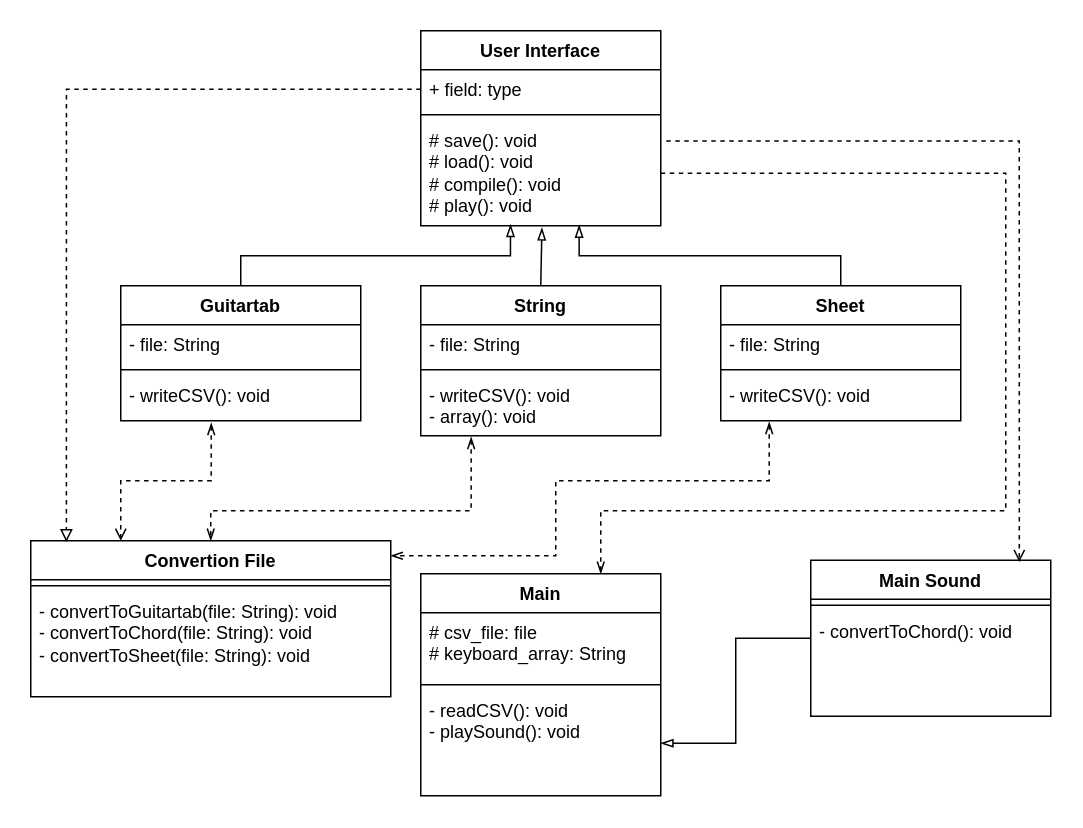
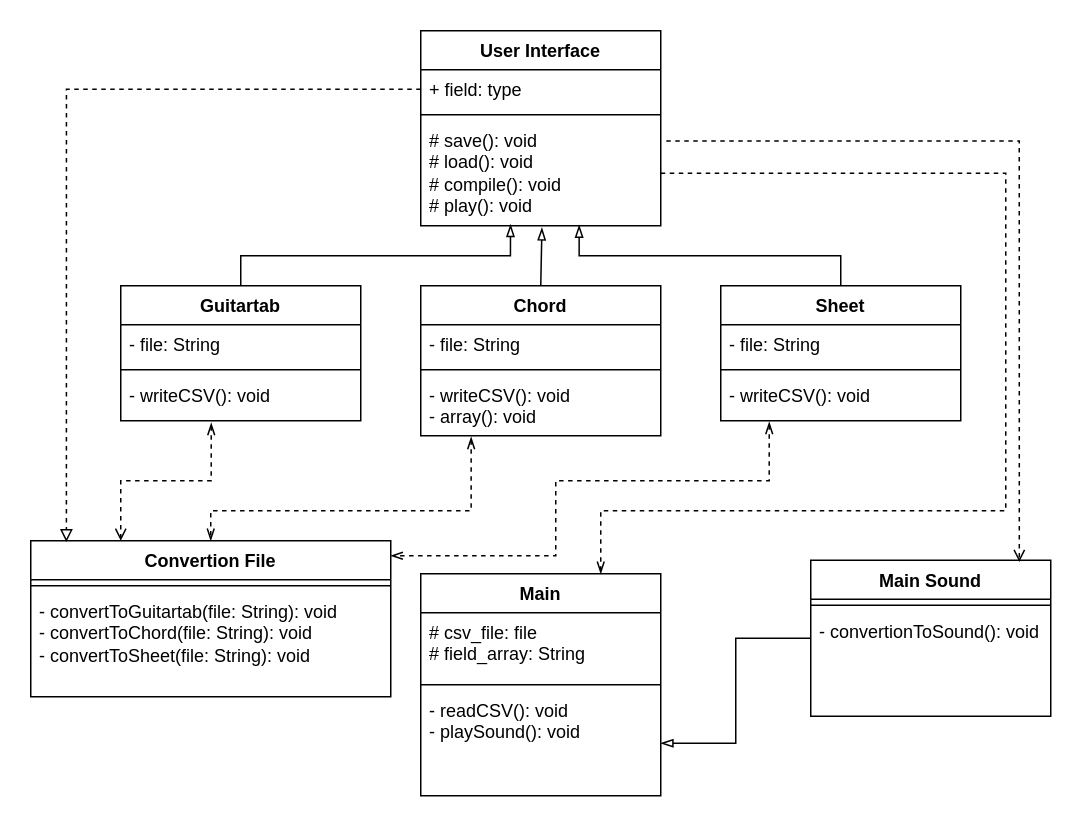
  <mxCell id="0" />
  <mxCell id="1" parent="0" />
  <mxCell id="2" style="edgeStyle=orthogonalEdgeStyle;rounded=0;orthogonalLoop=1;jettySize=auto;html=1;exitX=0.374;exitY=0.987;exitDx=0;exitDy=0;endArrow=none;endFill=0;startArrow=blockThin;startFill=0;exitPerimeter=0;" edge="1" parent="1" source="6" target="7"><mxGeometry relative="1" as="geometry" /></mxCell>
  <mxCell id="3" value="User Interface" style="swimlane;fontStyle=1;align=center;verticalAlign=top;childLayout=stackLayout;horizontal=1;startSize=26;horizontalStack=0;resizeParent=1;resizeParentMax=0;resizeLast=0;collapsible=1;marginBottom=0;whiteSpace=wrap;html=1;" vertex="1" parent="1"><mxGeometry x="280" y="20" width="160" height="130" as="geometry"><mxRectangle x="430" y="190" width="120" height="30" as="alternateBounds" /></mxGeometry></mxCell>
  <mxCell id="4" value="+ field: type" style="text;strokeColor=none;fillColor=none;align=left;verticalAlign=top;spacingLeft=4;spacingRight=4;overflow=hidden;rotatable=0;points=[[0,0.5],[1,0.5]];portConstraint=eastwest;whiteSpace=wrap;html=1;" vertex="1" parent="3"><mxGeometry y="26" width="160" height="26" as="geometry" /></mxCell>
  <mxCell id="5" value="" style="line;strokeWidth=1;fillColor=none;align=left;verticalAlign=middle;spacingTop=-1;spacingLeft=3;spacingRight=3;rotatable=0;labelPosition=right;points=[];portConstraint=eastwest;strokeColor=inherit;" vertex="1" parent="3"><mxGeometry y="52" width="160" height="8" as="geometry" /></mxCell>
  <mxCell id="6" value="# save(): void&lt;div&gt;# load(): void&lt;/div&gt;&lt;div&gt;# compile(): void&lt;/div&gt;&lt;div&gt;# play(): void&lt;/div&gt;" style="text;strokeColor=none;fillColor=none;align=left;verticalAlign=top;spacingLeft=4;spacingRight=4;overflow=hidden;rotatable=0;points=[[0,0.5],[1,0.5]];portConstraint=eastwest;whiteSpace=wrap;html=1;" vertex="1" parent="3"><mxGeometry y="60" width="160" height="70" as="geometry" /></mxCell>
  <mxCell id="7" value="Guitartab" style="swimlane;fontStyle=1;align=center;verticalAlign=top;childLayout=stackLayout;horizontal=1;startSize=26;horizontalStack=0;resizeParent=1;resizeParentMax=0;resizeLast=0;collapsible=1;marginBottom=0;whiteSpace=wrap;html=1;" vertex="1" parent="1"><mxGeometry x="80" y="190" width="160" height="90" as="geometry"><mxRectangle x="430" y="190" width="120" height="30" as="alternateBounds" /></mxGeometry></mxCell>
  <mxCell id="8" value="- file: String" style="text;strokeColor=none;fillColor=none;align=left;verticalAlign=top;spacingLeft=4;spacingRight=4;overflow=hidden;rotatable=0;points=[[0,0.5],[1,0.5]];portConstraint=eastwest;whiteSpace=wrap;html=1;" vertex="1" parent="7"><mxGeometry y="26" width="160" height="26" as="geometry" /></mxCell>
  <mxCell id="9" value="" style="line;strokeWidth=1;fillColor=none;align=left;verticalAlign=middle;spacingTop=-1;spacingLeft=3;spacingRight=3;rotatable=0;labelPosition=right;points=[];portConstraint=eastwest;strokeColor=inherit;" vertex="1" parent="7"><mxGeometry y="52" width="160" height="8" as="geometry" /></mxCell>
  <mxCell id="10" value="- writeCSV(): void" style="text;strokeColor=none;fillColor=none;align=left;verticalAlign=top;spacingLeft=4;spacingRight=4;overflow=hidden;rotatable=0;points=[[0,0.5],[1,0.5]];portConstraint=eastwest;whiteSpace=wrap;html=1;" vertex="1" parent="7"><mxGeometry y="60" width="160" height="30" as="geometry" /></mxCell>
  <mxCell id="11" value="Sheet" style="swimlane;fontStyle=1;align=center;verticalAlign=top;childLayout=stackLayout;horizontal=1;startSize=26;horizontalStack=0;resizeParent=1;resizeParentMax=0;resizeLast=0;collapsible=1;marginBottom=0;whiteSpace=wrap;html=1;" vertex="1" parent="1"><mxGeometry x="480" y="190" width="160" height="90" as="geometry"><mxRectangle x="430" y="190" width="120" height="30" as="alternateBounds" /></mxGeometry></mxCell>
  <mxCell id="12" value="- file: String" style="text;strokeColor=none;fillColor=none;align=left;verticalAlign=top;spacingLeft=4;spacingRight=4;overflow=hidden;rotatable=0;points=[[0,0.5],[1,0.5]];portConstraint=eastwest;whiteSpace=wrap;html=1;" vertex="1" parent="11"><mxGeometry y="26" width="160" height="26" as="geometry" /></mxCell>
  <mxCell id="13" value="" style="line;strokeWidth=1;fillColor=none;align=left;verticalAlign=middle;spacingTop=-1;spacingLeft=3;spacingRight=3;rotatable=0;labelPosition=right;points=[];portConstraint=eastwest;strokeColor=inherit;" vertex="1" parent="11"><mxGeometry y="52" width="160" height="8" as="geometry" /></mxCell>
  <mxCell id="14" value="- writeCSV(): void" style="text;strokeColor=none;fillColor=none;align=left;verticalAlign=top;spacingLeft=4;spacingRight=4;overflow=hidden;rotatable=0;points=[[0,0.5],[1,0.5]];portConstraint=eastwest;whiteSpace=wrap;html=1;" vertex="1" parent="11"><mxGeometry y="60" width="160" height="30" as="geometry" /></mxCell>
- <mxCell id="15" value="String" style="swimlane;fontStyle=1;align=center;verticalAlign=top;childLayout=stackLayout;horizontal=1;startSize=26;horizontalStack=0;resizeParent=1;resizeParentMax=0;resizeLast=0;collapsible=1;marginBottom=0;whiteSpace=wrap;html=1;" vertex="1" parent="1"><mxGeometry x="280" y="190" width="160" height="100" as="geometry"><mxRectangle x="430" y="190" width="120" height="30" as="alternateBounds" /></mxGeometry></mxCell>
+ <mxCell id="15" value="Chord" style="swimlane;fontStyle=1;align=center;verticalAlign=top;childLayout=stackLayout;horizontal=1;startSize=26;horizontalStack=0;resizeParent=1;resizeParentMax=0;resizeLast=0;collapsible=1;marginBottom=0;whiteSpace=wrap;html=1;" vertex="1" parent="1"><mxGeometry x="280" y="190" width="160" height="100" as="geometry"><mxRectangle x="430" y="190" width="120" height="30" as="alternateBounds" /></mxGeometry></mxCell>
  <mxCell id="16" value="- file: String" style="text;strokeColor=none;fillColor=none;align=left;verticalAlign=top;spacingLeft=4;spacingRight=4;overflow=hidden;rotatable=0;points=[[0,0.5],[1,0.5]];portConstraint=eastwest;whiteSpace=wrap;html=1;" vertex="1" parent="15"><mxGeometry y="26" width="160" height="26" as="geometry" /></mxCell>
  <mxCell id="17" value="" style="line;strokeWidth=1;fillColor=none;align=left;verticalAlign=middle;spacingTop=-1;spacingLeft=3;spacingRight=3;rotatable=0;labelPosition=right;points=[];portConstraint=eastwest;strokeColor=inherit;" vertex="1" parent="15"><mxGeometry y="52" width="160" height="8" as="geometry" /></mxCell>
  <mxCell id="18" value="- writeCSV(): void&lt;div&gt;- array(): void&lt;/div&gt;" style="text;strokeColor=none;fillColor=none;align=left;verticalAlign=top;spacingLeft=4;spacingRight=4;overflow=hidden;rotatable=0;points=[[0,0.5],[1,0.5]];portConstraint=eastwest;whiteSpace=wrap;html=1;" vertex="1" parent="15"><mxGeometry y="60" width="160" height="40" as="geometry" /></mxCell>
  <mxCell id="19" style="edgeStyle=orthogonalEdgeStyle;rounded=0;orthogonalLoop=1;jettySize=auto;html=1;exitX=0.5;exitY=0;exitDx=0;exitDy=0;entryX=0.505;entryY=1.019;entryDx=0;entryDy=0;entryPerimeter=0;endArrow=blockThin;endFill=0;" edge="1" parent="1" source="15" target="6"><mxGeometry relative="1" as="geometry" /></mxCell>
  <mxCell id="20" style="edgeStyle=orthogonalEdgeStyle;rounded=0;orthogonalLoop=1;jettySize=auto;html=1;exitX=0.5;exitY=0;exitDx=0;exitDy=0;entryX=0.66;entryY=0.994;entryDx=0;entryDy=0;entryPerimeter=0;endArrow=blockThin;endFill=0;" edge="1" parent="1" source="11" target="6"><mxGeometry relative="1" as="geometry" /></mxCell>
  <mxCell id="21" value="Main" style="swimlane;fontStyle=1;align=center;verticalAlign=top;childLayout=stackLayout;horizontal=1;startSize=26;horizontalStack=0;resizeParent=1;resizeParentMax=0;resizeLast=0;collapsible=1;marginBottom=0;whiteSpace=wrap;html=1;" vertex="1" parent="1"><mxGeometry x="280" y="382" width="160" height="148" as="geometry"><mxRectangle x="430" y="190" width="120" height="30" as="alternateBounds" /></mxGeometry></mxCell>
- <mxCell id="22" value="# csv_file: file&lt;div&gt;# keyboard_array: String&lt;/div&gt;" style="text;strokeColor=none;fillColor=none;align=left;verticalAlign=top;spacingLeft=4;spacingRight=4;overflow=hidden;rotatable=0;points=[[0,0.5],[1,0.5]];portConstraint=eastwest;whiteSpace=wrap;html=1;" vertex="1" parent="21"><mxGeometry y="26" width="160" height="44" as="geometry" /></mxCell>
+ <mxCell id="22" value="# csv_file: file&lt;div&gt;# field_array: String&lt;/div&gt;" style="text;strokeColor=none;fillColor=none;align=left;verticalAlign=top;spacingLeft=4;spacingRight=4;overflow=hidden;rotatable=0;points=[[0,0.5],[1,0.5]];portConstraint=eastwest;whiteSpace=wrap;html=1;" vertex="1" parent="21"><mxGeometry y="26" width="160" height="44" as="geometry" /></mxCell>
  <mxCell id="23" value="" style="line;strokeWidth=1;fillColor=none;align=left;verticalAlign=middle;spacingTop=-1;spacingLeft=3;spacingRight=3;rotatable=0;labelPosition=right;points=[];portConstraint=eastwest;strokeColor=inherit;" vertex="1" parent="21"><mxGeometry y="70" width="160" height="8" as="geometry" /></mxCell>
  <mxCell id="24" value="- readCSV(): void&lt;div&gt;- playSound(): void&lt;/div&gt;&lt;div&gt;&lt;div&gt;&lt;br&gt;&lt;/div&gt;&lt;/div&gt;" style="text;strokeColor=none;fillColor=none;align=left;verticalAlign=top;spacingLeft=4;spacingRight=4;overflow=hidden;rotatable=0;points=[[0,0.5],[1,0.5]];portConstraint=eastwest;whiteSpace=wrap;html=1;" vertex="1" parent="21"><mxGeometry y="78" width="160" height="70" as="geometry" /></mxCell>
  <mxCell id="25" style="edgeStyle=orthogonalEdgeStyle;rounded=0;orthogonalLoop=1;jettySize=auto;html=1;exitX=1;exitY=0.5;exitDx=0;exitDy=0;entryX=0.75;entryY=0;entryDx=0;entryDy=0;dashed=1;endArrow=openThin;endFill=0;" edge="1" parent="1" source="6" target="21"><mxGeometry relative="1" as="geometry"><Array as="points"><mxPoint x="670" y="115" /><mxPoint x="670" y="340" /><mxPoint x="400" y="340" /></Array></mxGeometry></mxCell>
  <mxCell id="26" value="" style="edgeStyle=orthogonalEdgeStyle;rounded=0;orthogonalLoop=1;jettySize=auto;html=1;endArrow=blockThin;endFill=0;" edge="1" parent="1" source="27" target="24"><mxGeometry relative="1" as="geometry" /></mxCell>
  <mxCell id="27" value="Main Sound" style="swimlane;fontStyle=1;align=center;verticalAlign=top;childLayout=stackLayout;horizontal=1;startSize=26;horizontalStack=0;resizeParent=1;resizeParentMax=0;resizeLast=0;collapsible=1;marginBottom=0;whiteSpace=wrap;html=1;" vertex="1" parent="1"><mxGeometry x="540" y="373" width="160" height="104" as="geometry"><mxRectangle x="430" y="190" width="120" height="30" as="alternateBounds" /></mxGeometry></mxCell>
  <mxCell id="28" value="" style="line;strokeWidth=1;fillColor=none;align=left;verticalAlign=middle;spacingTop=-1;spacingLeft=3;spacingRight=3;rotatable=0;labelPosition=right;points=[];portConstraint=eastwest;strokeColor=inherit;" vertex="1" parent="27"><mxGeometry y="26" width="160" height="8" as="geometry" /></mxCell>
- <mxCell id="29" value="- convertToChord(): void" style="text;strokeColor=none;fillColor=none;align=left;verticalAlign=top;spacingLeft=4;spacingRight=4;overflow=hidden;rotatable=0;points=[[0,0.5],[1,0.5]];portConstraint=eastwest;whiteSpace=wrap;html=1;" vertex="1" parent="27"><mxGeometry y="34" width="160" height="70" as="geometry" /></mxCell>
+ <mxCell id="29" value="- convertionToSound(): void" style="text;strokeColor=none;fillColor=none;align=left;verticalAlign=top;spacingLeft=4;spacingRight=4;overflow=hidden;rotatable=0;points=[[0,0.5],[1,0.5]];portConstraint=eastwest;whiteSpace=wrap;html=1;" vertex="1" parent="27"><mxGeometry y="34" width="160" height="70" as="geometry" /></mxCell>
  <mxCell id="30" style="edgeStyle=orthogonalEdgeStyle;rounded=0;orthogonalLoop=1;jettySize=auto;html=1;entryX=0.869;entryY=0.011;entryDx=0;entryDy=0;entryPerimeter=0;exitX=1.023;exitY=0.193;exitDx=0;exitDy=0;exitPerimeter=0;endArrow=open;endFill=0;dashed=1;" edge="1" parent="1" source="6" target="27"><mxGeometry relative="1" as="geometry" /></mxCell>
  <mxCell id="31" value="Convertion File" style="swimlane;fontStyle=1;align=center;verticalAlign=top;childLayout=stackLayout;horizontal=1;startSize=26;horizontalStack=0;resizeParent=1;resizeParentMax=0;resizeLast=0;collapsible=1;marginBottom=0;whiteSpace=wrap;html=1;" vertex="1" parent="1"><mxGeometry x="20" y="360" width="240" height="104" as="geometry"><mxRectangle x="430" y="190" width="120" height="30" as="alternateBounds" /></mxGeometry></mxCell>
  <mxCell id="32" value="" style="line;strokeWidth=1;fillColor=none;align=left;verticalAlign=middle;spacingTop=-1;spacingLeft=3;spacingRight=3;rotatable=0;labelPosition=right;points=[];portConstraint=eastwest;strokeColor=inherit;" vertex="1" parent="31"><mxGeometry y="26" width="240" height="8" as="geometry" /></mxCell>
  <mxCell id="33" value="- convertToGuitartab(file: String): void&lt;div&gt;- convertToChord(&lt;span style=&quot;background-color: initial;&quot;&gt;file: String&lt;/span&gt;&lt;span style=&quot;background-color: initial;&quot;&gt;): void&lt;/span&gt;&lt;/div&gt;&lt;div&gt;- convertToSheet(&lt;span style=&quot;background-color: initial;&quot;&gt;file: String&lt;/span&gt;&lt;span style=&quot;background-color: initial;&quot;&gt;): void&lt;/span&gt;&lt;/div&gt;" style="text;strokeColor=none;fillColor=none;align=left;verticalAlign=top;spacingLeft=4;spacingRight=4;overflow=hidden;rotatable=0;points=[[0,0.5],[1,0.5]];portConstraint=eastwest;whiteSpace=wrap;html=1;" vertex="1" parent="31"><mxGeometry y="34" width="240" height="70" as="geometry" /></mxCell>
  <mxCell id="34" style="edgeStyle=orthogonalEdgeStyle;rounded=0;orthogonalLoop=1;jettySize=auto;html=1;exitX=0;exitY=0.5;exitDx=0;exitDy=0;entryX=0.099;entryY=0.008;entryDx=0;entryDy=0;entryPerimeter=0;endArrow=block;endFill=0;dashed=1;" edge="1" parent="1" source="4" target="31"><mxGeometry relative="1" as="geometry" /></mxCell>
  <mxCell id="35" style="edgeStyle=orthogonalEdgeStyle;rounded=0;orthogonalLoop=1;jettySize=auto;html=1;exitX=0.377;exitY=1.05;exitDx=0;exitDy=0;entryX=0.25;entryY=0;entryDx=0;entryDy=0;exitPerimeter=0;dashed=1;endArrow=open;endFill=0;startArrow=openThin;startFill=0;" edge="1" parent="1" source="10" target="31"><mxGeometry relative="1" as="geometry"><Array as="points"><mxPoint x="140" y="320" /><mxPoint x="80" y="320" /></Array></mxGeometry></mxCell>
  <mxCell id="36" style="edgeStyle=orthogonalEdgeStyle;rounded=0;orthogonalLoop=1;jettySize=auto;html=1;exitX=0.21;exitY=1.021;exitDx=0;exitDy=0;exitPerimeter=0;dashed=1;endArrow=openThin;endFill=0;startArrow=openThin;startFill=0;" edge="1" parent="1" source="18" target="31"><mxGeometry relative="1" as="geometry"><Array as="points"><mxPoint x="314" y="340" /><mxPoint x="140" y="340" /></Array></mxGeometry></mxCell>
  <mxCell id="37" style="edgeStyle=orthogonalEdgeStyle;rounded=0;orthogonalLoop=1;jettySize=auto;html=1;exitX=0.202;exitY=1.028;exitDx=0;exitDy=0;exitPerimeter=0;endArrow=openThin;endFill=0;dashed=1;startArrow=openThin;startFill=0;" edge="1" parent="1" source="14"><mxGeometry relative="1" as="geometry"><mxPoint x="260" y="370" as="targetPoint" /><Array as="points"><mxPoint x="512" y="320" /><mxPoint x="370" y="320" /><mxPoint x="370" y="370" /></Array></mxGeometry></mxCell>
